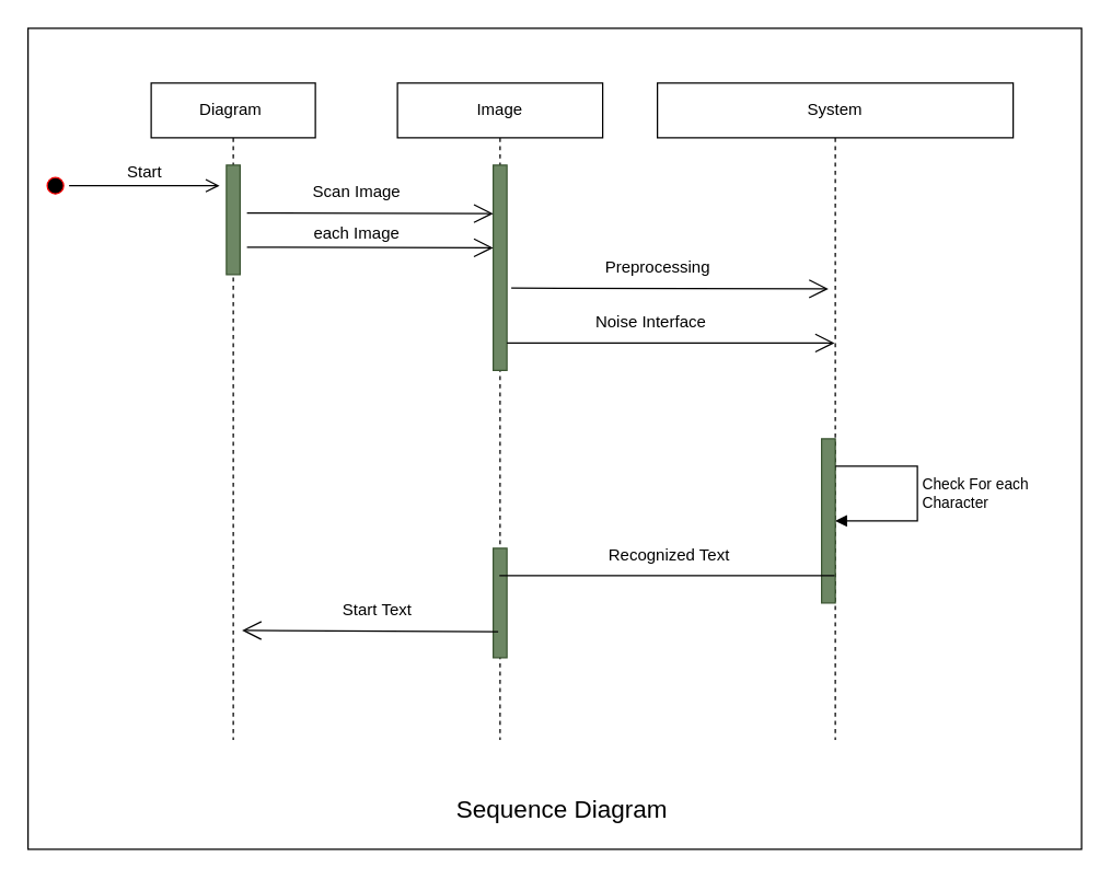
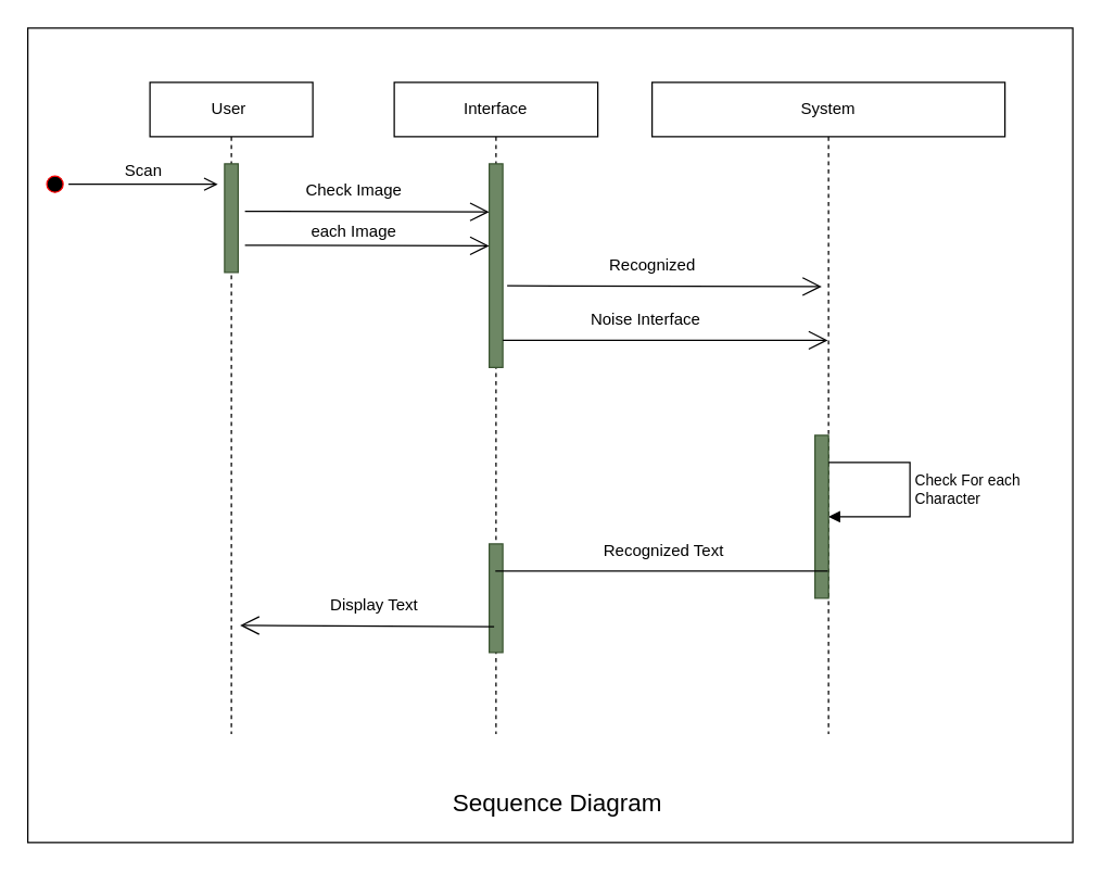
  <mxCell id="0" />
  <mxCell id="1" parent="0" />
- <mxCell id="2" value="Diagram&amp;nbsp;" style="shape=umlLifeline;perimeter=lifelinePerimeter;whiteSpace=wrap;html=1;container=1;collapsible=0;recursiveResize=0;outlineConnect=0;" vertex="1" parent="1"><mxGeometry x="110" y="60" width="120" height="480" as="geometry" /></mxCell>
+ <mxCell id="2" value="User&amp;nbsp;" style="shape=umlLifeline;perimeter=lifelinePerimeter;whiteSpace=wrap;html=1;container=1;collapsible=0;recursiveResize=0;outlineConnect=0;" vertex="1" parent="1"><mxGeometry x="110" y="60" width="120" height="480" as="geometry" /></mxCell>
  <mxCell id="3" value="" style="html=1;points=[];perimeter=orthogonalPerimeter;fillColor=#6d8764;fontColor=#ffffff;strokeColor=#3A5431;" vertex="1" parent="2"><mxGeometry x="55" y="60" width="10" height="80" as="geometry" /></mxCell>
- <mxCell id="4" value="Image" style="shape=umlLifeline;perimeter=lifelinePerimeter;whiteSpace=wrap;html=1;container=1;collapsible=0;recursiveResize=0;outlineConnect=0;" vertex="1" parent="1"><mxGeometry x="290" y="60" width="150" height="480" as="geometry" /></mxCell>
+ <mxCell id="4" value="Interface" style="shape=umlLifeline;perimeter=lifelinePerimeter;whiteSpace=wrap;html=1;container=1;collapsible=0;recursiveResize=0;outlineConnect=0;" vertex="1" parent="1"><mxGeometry x="290" y="60" width="150" height="480" as="geometry" /></mxCell>
  <mxCell id="5" value="" style="html=1;points=[];perimeter=orthogonalPerimeter;fillColor=#6d8764;fontColor=#ffffff;strokeColor=#3A5431;" vertex="1" parent="4"><mxGeometry x="70" y="340" width="10" height="80" as="geometry" /></mxCell>
  <mxCell id="6" value="" style="html=1;points=[];perimeter=orthogonalPerimeter;fillStyle=solid;fillColor=#6d8764;fontColor=#ffffff;strokeColor=#3A5431;" vertex="1" parent="4"><mxGeometry x="70" y="60" width="10" height="150" as="geometry" /></mxCell>
  <mxCell id="7" value="System" style="shape=umlLifeline;perimeter=lifelinePerimeter;whiteSpace=wrap;html=1;container=1;collapsible=0;recursiveResize=0;outlineConnect=0;" vertex="1" parent="1"><mxGeometry x="480" y="60" width="260" height="480" as="geometry" /></mxCell>
  <mxCell id="8" value="" style="html=1;points=[];perimeter=orthogonalPerimeter;fillColor=#6d8764;fontColor=#ffffff;strokeColor=#3A5431;" vertex="1" parent="7"><mxGeometry x="120" y="260" width="10" height="120" as="geometry" /></mxCell>
  <mxCell id="9" value="Check For each &lt;br&gt;Character" style="edgeStyle=orthogonalEdgeStyle;html=1;align=left;spacingLeft=2;endArrow=block;rounded=0;" edge="1" parent="7"><mxGeometry relative="1" as="geometry"><mxPoint x="130" y="280" as="sourcePoint" /><Array as="points"><mxPoint x="190" y="280" /><mxPoint x="190" y="320" /></Array><mxPoint x="130" y="320" as="targetPoint" /></mxGeometry></mxCell>
  <mxCell id="10" value="Noise Interface" style="text;html=1;align=center;verticalAlign=middle;resizable=0;points=[];autosize=1;strokeColor=none;fillColor=none;" vertex="1" parent="7"><mxGeometry x="-60" y="160" width="110" height="30" as="geometry" /></mxCell>
  <mxCell id="11" value="" style="ellipse;html=1;shape=startState;fillColor=#000000;strokeColor=#ff0000;" vertex="1" parent="1"><mxGeometry x="30" y="125" width="20" height="20" as="geometry" /></mxCell>
  <mxCell id="12" value="" style="edgeStyle=orthogonalEdgeStyle;html=1;verticalAlign=bottom;endArrow=open;endSize=8;strokeColor=#000000;rounded=0;fontColor=#000000;labelBorderColor=default;labelBackgroundColor=#000000;" edge="1" source="11" parent="1"><mxGeometry relative="1" as="geometry"><mxPoint x="160" y="135" as="targetPoint" /><Array as="points"><mxPoint x="120" y="135" /><mxPoint x="120" y="135" /></Array></mxGeometry></mxCell>
- <mxCell id="13" value="Scan Image" style="text;html=1;align=center;verticalAlign=middle;resizable=0;points=[];autosize=1;strokeColor=none;fillColor=none;" vertex="1" parent="1"><mxGeometry x="215" y="125" width="90" height="30" as="geometry" /></mxCell>
+ <mxCell id="13" value="Check Image" style="text;html=1;align=center;verticalAlign=middle;resizable=0;points=[];autosize=1;strokeColor=none;fillColor=none;" vertex="1" parent="1"><mxGeometry x="215" y="125" width="90" height="30" as="geometry" /></mxCell>
  <mxCell id="14" value="each Image" style="text;html=1;align=center;verticalAlign=middle;resizable=0;points=[];autosize=1;strokeColor=none;fillColor=none;" vertex="1" parent="1"><mxGeometry x="210" y="155" width="100" height="30" as="geometry" /></mxCell>
- <mxCell id="15" value="Preprocessing" style="text;html=1;align=center;verticalAlign=middle;resizable=0;points=[];autosize=1;strokeColor=none;fillColor=none;" vertex="1" parent="1"><mxGeometry x="430" y="180" width="100" height="30" as="geometry" /></mxCell>
+ <mxCell id="15" value="Recognized" style="text;html=1;align=center;verticalAlign=middle;resizable=0;points=[];autosize=1;strokeColor=none;fillColor=none;" vertex="1" parent="1"><mxGeometry x="430" y="180" width="100" height="30" as="geometry" /></mxCell>
  <mxCell id="16" value="" style="endArrow=open;endFill=1;endSize=12;html=1;rounded=0;labelBackgroundColor=#000000;labelBorderColor=default;strokeColor=#000000;fontColor=#000000;" edge="1" parent="1"><mxGeometry width="160" relative="1" as="geometry"><mxPoint x="180" y="180" as="sourcePoint" /><mxPoint x="360" y="180.42" as="targetPoint" /></mxGeometry></mxCell>
  <mxCell id="17" value="" style="endArrow=open;endFill=1;endSize=12;html=1;rounded=0;labelBackgroundColor=#000000;labelBorderColor=default;strokeColor=#000000;fontColor=#000000;" edge="1" parent="1"><mxGeometry width="160" relative="1" as="geometry"><mxPoint x="180" y="155" as="sourcePoint" /><mxPoint x="360" y="155.42" as="targetPoint" /></mxGeometry></mxCell>
  <mxCell id="18" value="Recognized Text&amp;nbsp;" style="text;html=1;align=center;verticalAlign=middle;resizable=0;points=[];autosize=1;strokeColor=none;fillColor=none;fontColor=#000000;" vertex="1" parent="1"><mxGeometry x="430" y="390" width="120" height="30" as="geometry" /></mxCell>
- <mxCell id="19" value="Start Text" style="text;html=1;align=center;verticalAlign=middle;resizable=0;points=[];autosize=1;strokeColor=none;fillColor=none;fontColor=#000000;" vertex="1" parent="1"><mxGeometry x="230" y="430" width="90" height="30" as="geometry" /></mxCell>
+ <mxCell id="19" value="Display Text" style="text;html=1;align=center;verticalAlign=middle;resizable=0;points=[];autosize=1;strokeColor=none;fillColor=none;fontColor=#000000;" vertex="1" parent="1"><mxGeometry x="230" y="430" width="90" height="30" as="geometry" /></mxCell>
  <mxCell id="20" value="" style="endArrow=open;endFill=1;endSize=12;html=1;rounded=0;labelBackgroundColor=#000000;labelBorderColor=default;strokeColor=#000000;fontColor=#000000;entryX=0.733;entryY=-0.013;entryDx=0;entryDy=0;entryPerimeter=0;" edge="1" parent="1"><mxGeometry width="160" relative="1" as="geometry"><mxPoint x="363.58" y="461.04" as="sourcePoint" /><mxPoint x="176.41" y="460" as="targetPoint" /><Array as="points" /></mxGeometry></mxCell>
  <mxCell id="21" value="" style="endArrow=none;endFill=1;endSize=12;html=1;rounded=0;labelBackgroundColor=#000000;labelBorderColor=default;strokeColor=#000000;fontColor=#000000;" edge="1" parent="1" source="7" target="4"><mxGeometry width="160" relative="1" as="geometry"><mxPoint x="560" y="381.04" as="sourcePoint" /><mxPoint x="372.83" y="380" as="targetPoint" /><Array as="points"><mxPoint x="570" y="420" /><mxPoint x="550" y="420" /><mxPoint x="510" y="420" /><mxPoint x="450" y="420" /></Array></mxGeometry></mxCell>
- <mxCell id="22" value="Start" style="text;html=1;align=center;verticalAlign=middle;resizable=0;points=[];autosize=1;strokeColor=none;fillColor=none;" vertex="1" parent="1"><mxGeometry x="80" y="110" width="50" height="30" as="geometry" /></mxCell>
+ <mxCell id="22" value="Scan" style="text;html=1;align=center;verticalAlign=middle;resizable=0;points=[];autosize=1;strokeColor=none;fillColor=none;" vertex="1" parent="1"><mxGeometry x="80" y="110" width="50" height="30" as="geometry" /></mxCell>
  <mxCell id="23" value="" style="endArrow=open;endFill=1;endSize=12;html=1;rounded=0;labelBackgroundColor=#000000;labelBorderColor=default;strokeColor=#000000;fontColor=#000000;exitX=1.321;exitY=0.599;exitDx=0;exitDy=0;exitPerimeter=0;" edge="1" parent="1" source="6"><mxGeometry width="160" relative="1" as="geometry"><mxPoint x="425" y="210" as="sourcePoint" /><mxPoint x="605" y="210.42" as="targetPoint" /></mxGeometry></mxCell>
  <mxCell id="24" value="&lt;p style=&quot;line-height: 0; font-size: 18px;&quot;&gt;&lt;span style=&quot;font-weight: normal; font-size: 18px;&quot;&gt;Sequence Diagram&lt;/span&gt;&lt;/p&gt;" style="text;strokeColor=none;fillColor=none;html=1;fontSize=18;fontStyle=1;verticalAlign=middle;align=center;fillStyle=dashed;strokeWidth=1;fontColor=#000000;" vertex="1" parent="1"><mxGeometry x="330" y="565" width="160" height="50" as="geometry" /></mxCell>
  <mxCell id="25" value="" style="verticalLabelPosition=bottom;verticalAlign=top;html=1;shape=mxgraph.basic.rect;fillColor2=none;strokeWidth=1;size=20;indent=5;fillStyle=dashed;strokeColor=default;fontColor=#000000;fillColor=none;gradientColor=default;" vertex="1" parent="1"><mxGeometry x="20" y="20" width="770" height="600" as="geometry" /></mxCell>
  <mxCell id="26" value="" style="endArrow=open;endFill=1;endSize=12;html=1;rounded=0;labelBackgroundColor=#000000;labelBorderColor=default;strokeColor=#000000;fontColor=#000000;" edge="1" parent="1" source="6" target="7"><mxGeometry width="160" relative="1" as="geometry"><mxPoint x="385" y="240" as="sourcePoint" /><mxPoint x="565" y="240.42" as="targetPoint" /><Array as="points"><mxPoint x="540" y="250" /></Array></mxGeometry></mxCell>
